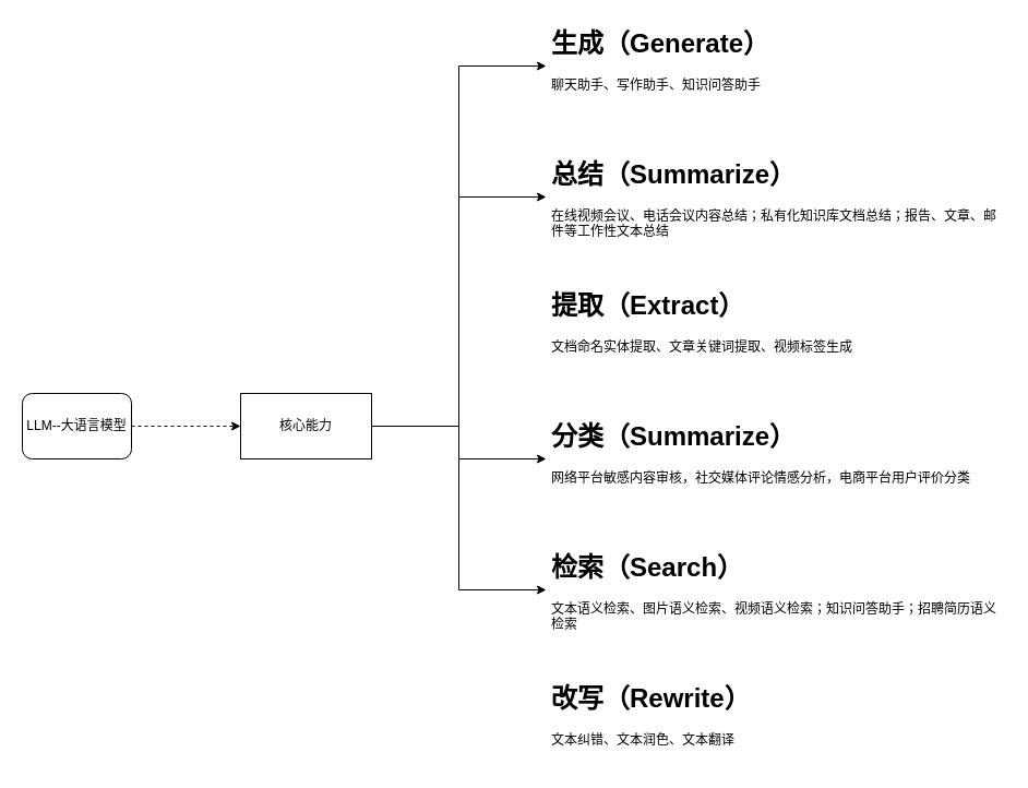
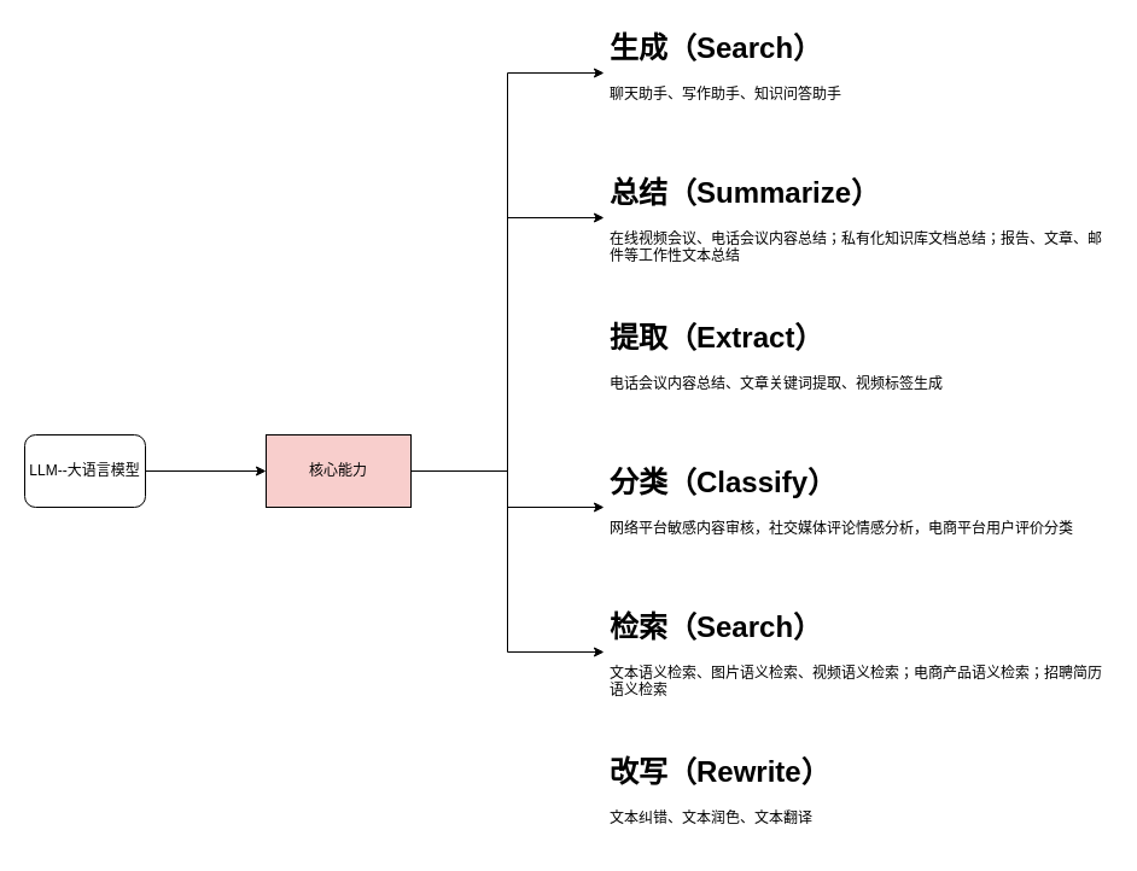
  <mxCell id="0" />
  <mxCell id="1" parent="0" />
  <mxCell id="2" style="edgeStyle=orthogonalEdgeStyle;rounded=0;orthogonalLoop=1;jettySize=auto;html=1;exitX=1;exitY=0.5;exitDx=0;exitDy=0;entryX=0;entryY=0.5;entryDx=0;entryDy=0;" edge="1" parent="1" source="6" target="9"><mxGeometry relative="1" as="geometry" /></mxCell>
  <mxCell id="3" style="edgeStyle=orthogonalEdgeStyle;rounded=0;orthogonalLoop=1;jettySize=auto;html=1;exitX=1;exitY=0.5;exitDx=0;exitDy=0;entryX=0;entryY=0.5;entryDx=0;entryDy=0;" edge="1" parent="1" source="6" target="10"><mxGeometry relative="1" as="geometry" /></mxCell>
  <mxCell id="4" style="edgeStyle=orthogonalEdgeStyle;rounded=0;orthogonalLoop=1;jettySize=auto;html=1;exitX=1;exitY=0.5;exitDx=0;exitDy=0;entryX=0;entryY=0.5;entryDx=0;entryDy=0;" edge="1" parent="1" source="6" target="12"><mxGeometry relative="1" as="geometry" /></mxCell>
  <mxCell id="5" style="edgeStyle=orthogonalEdgeStyle;rounded=0;orthogonalLoop=1;jettySize=auto;html=1;exitX=1;exitY=0.5;exitDx=0;exitDy=0;entryX=0;entryY=0.5;entryDx=0;entryDy=0;" edge="1" parent="1" source="6" target="13"><mxGeometry relative="1" as="geometry" /></mxCell>
- <mxCell id="6" value="核心能力" style="rounded=0;whiteSpace=wrap;html=1;" vertex="1" parent="1"><mxGeometry x="220" y="360" width="120" height="60" as="geometry" /></mxCell>
- <mxCell id="7" style="edgeStyle=orthogonalEdgeStyle;rounded=0;orthogonalLoop=1;jettySize=auto;html=1;exitX=1;exitY=0.5;exitDx=0;exitDy=0;entryX=0;entryY=0.5;entryDx=0;entryDy=0;dashed=1;" edge="1" parent="1" source="8" target="6"><mxGeometry relative="1" as="geometry" /></mxCell>
+ <mxCell id="6" value="核心能力" style="rounded=0;whiteSpace=wrap;html=1;fillColor=#f8cecc;" vertex="1" parent="1"><mxGeometry x="220" y="360" width="120" height="60" as="geometry" /></mxCell>
+ <mxCell id="7" style="edgeStyle=orthogonalEdgeStyle;rounded=0;orthogonalLoop=1;jettySize=auto;html=1;exitX=1;exitY=0.5;exitDx=0;exitDy=0;entryX=0;entryY=0.5;entryDx=0;entryDy=0;" edge="1" parent="1" source="8" target="6"><mxGeometry relative="1" as="geometry" /></mxCell>
  <mxCell id="8" value="LLM--大语言模型" style="rounded=1;whiteSpace=wrap;html=1;" vertex="1" parent="1"><mxGeometry x="20" y="360" width="100" height="60" as="geometry" /></mxCell>
- <mxCell id="9" value="&lt;h1&gt;生成（Generate）&lt;br&gt;&lt;/h1&gt;&lt;p&gt;聊天助手、写作助手、知识问答助手&lt;br&gt;&lt;/p&gt;" style="text;html=1;strokeColor=none;fillColor=none;spacing=5;spacingTop=-20;whiteSpace=wrap;overflow=hidden;rounded=0;" vertex="1" parent="1"><mxGeometry x="500" y="20" width="420" height="80" as="geometry" /></mxCell>
+ <mxCell id="9" value="&lt;h1&gt;生成（Search）&lt;br&gt;&lt;/h1&gt;&lt;p&gt;聊天助手、写作助手、知识问答助手&lt;br&gt;&lt;/p&gt;" style="text;html=1;strokeColor=none;fillColor=none;spacing=5;spacingTop=-20;whiteSpace=wrap;overflow=hidden;rounded=0;" vertex="1" parent="1"><mxGeometry x="500" y="20" width="420" height="80" as="geometry" /></mxCell>
  <mxCell id="10" value="&lt;h1&gt;总结（Summarize）&lt;br&gt;&lt;/h1&gt;&lt;p&gt;在线视频会议、电话会议内容总结；私有化知识库文档总结；报告、文章、邮件等工作性文本总结&lt;br&gt;&lt;/p&gt;" style="text;html=1;strokeColor=none;fillColor=none;spacing=5;spacingTop=-20;whiteSpace=wrap;overflow=hidden;rounded=0;" vertex="1" parent="1"><mxGeometry x="500" y="140" width="420" height="80" as="geometry" /></mxCell>
- <mxCell id="11" value="&lt;h1&gt;提取（Extract）&lt;br&gt;&lt;/h1&gt;&lt;p&gt;文档命名实体提取、文章关键词提取、视频标签生成&lt;br&gt;&lt;/p&gt;" style="text;html=1;strokeColor=none;fillColor=none;spacing=5;spacingTop=-20;whiteSpace=wrap;overflow=hidden;rounded=0;" vertex="1" parent="1"><mxGeometry x="500" y="260" width="420" height="80" as="geometry" /></mxCell>
- <mxCell id="12" value="&lt;h1&gt;分类（Summarize）&lt;br&gt;&lt;/h1&gt;&lt;p&gt;网络平台敏感内容审核，社交媒体评论情感分析，电商平台用户评价分类&lt;br&gt;&lt;/p&gt;" style="text;html=1;strokeColor=none;fillColor=none;spacing=5;spacingTop=-20;whiteSpace=wrap;overflow=hidden;rounded=0;" vertex="1" parent="1"><mxGeometry x="500" y="380" width="420" height="80" as="geometry" /></mxCell>
- <mxCell id="13" value="&lt;h1&gt;检索（Search）&lt;br&gt;&lt;/h1&gt;&lt;p&gt;文本语义检索、图片语义检索、视频语义检索；知识问答助手；招聘简历语义检索&lt;br&gt;&lt;/p&gt;" style="text;html=1;strokeColor=none;fillColor=none;spacing=5;spacingTop=-20;whiteSpace=wrap;overflow=hidden;rounded=0;" vertex="1" parent="1"><mxGeometry x="500" y="500" width="420" height="80" as="geometry" /></mxCell>
+ <mxCell id="11" value="&lt;h1&gt;提取（Extract）&lt;br&gt;&lt;/h1&gt;&lt;p&gt;电话会议内容总结、文章关键词提取、视频标签生成&lt;br&gt;&lt;/p&gt;" style="text;html=1;strokeColor=none;fillColor=none;spacing=5;spacingTop=-20;whiteSpace=wrap;overflow=hidden;rounded=0;" vertex="1" parent="1"><mxGeometry x="500" y="260" width="420" height="80" as="geometry" /></mxCell>
+ <mxCell id="12" value="&lt;h1&gt;分类（Classify）&lt;br&gt;&lt;/h1&gt;&lt;p&gt;网络平台敏感内容审核，社交媒体评论情感分析，电商平台用户评价分类&lt;br&gt;&lt;/p&gt;" style="text;html=1;strokeColor=none;fillColor=none;spacing=5;spacingTop=-20;whiteSpace=wrap;overflow=hidden;rounded=0;" vertex="1" parent="1"><mxGeometry x="500" y="380" width="420" height="80" as="geometry" /></mxCell>
+ <mxCell id="13" value="&lt;h1&gt;检索（Search）&lt;br&gt;&lt;/h1&gt;&lt;p&gt;文本语义检索、图片语义检索、视频语义检索；电商产品语义检索；招聘简历语义检索&lt;br&gt;&lt;/p&gt;" style="text;html=1;strokeColor=none;fillColor=none;spacing=5;spacingTop=-20;whiteSpace=wrap;overflow=hidden;rounded=0;" vertex="1" parent="1"><mxGeometry x="500" y="500" width="420" height="80" as="geometry" /></mxCell>
  <mxCell id="14" value="&lt;h1&gt;改写（Rewrite）&lt;br&gt;&lt;/h1&gt;&lt;p&gt;文本纠错、文本润色、文本翻译&lt;br&gt;&lt;/p&gt;" style="text;html=1;strokeColor=none;fillColor=none;spacing=5;spacingTop=-20;whiteSpace=wrap;overflow=hidden;rounded=0;" vertex="1" parent="1"><mxGeometry x="500" y="620" width="420" height="80" as="geometry" /></mxCell>
